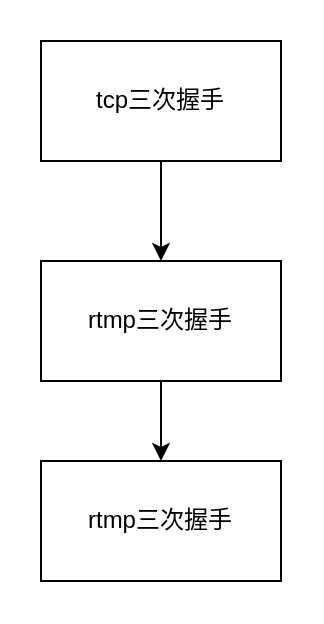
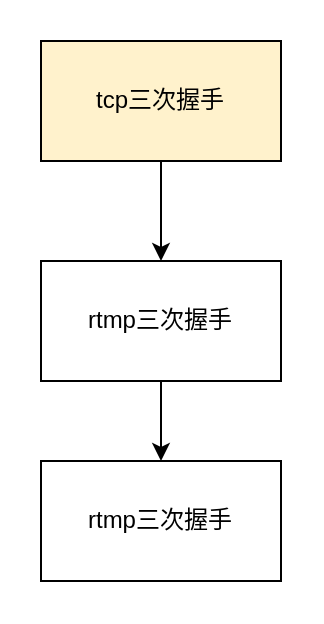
  <mxCell id="0" />
  <mxCell id="1" parent="0" />
  <mxCell id="2" value="" style="edgeStyle=none;html=1;" edge="1" parent="1" source="3" target="5"><mxGeometry relative="1" as="geometry" /></mxCell>
- <mxCell id="3" value="tcp三次握手" style="rounded=0;whiteSpace=wrap;html=1;" vertex="1" parent="1"><mxGeometry x="20" y="20" width="120" height="60" as="geometry" /></mxCell>
+ <mxCell id="3" value="tcp三次握手" style="rounded=0;whiteSpace=wrap;html=1;fillColor=#fff2cc;" vertex="1" parent="1"><mxGeometry x="20" y="20" width="120" height="60" as="geometry" /></mxCell>
  <mxCell id="4" value="" style="edgeStyle=none;html=1;" edge="1" parent="1" source="5" target="6"><mxGeometry relative="1" as="geometry" /></mxCell>
  <mxCell id="5" value="rtmp三次握手" style="whiteSpace=wrap;html=1;rounded=0;" vertex="1" parent="1"><mxGeometry x="20" y="130" width="120" height="60" as="geometry" /></mxCell>
  <mxCell id="6" value="rtmp三次握手" style="whiteSpace=wrap;html=1;rounded=0;" vertex="1" parent="1"><mxGeometry x="20" y="230" width="120" height="60" as="geometry" /></mxCell>
